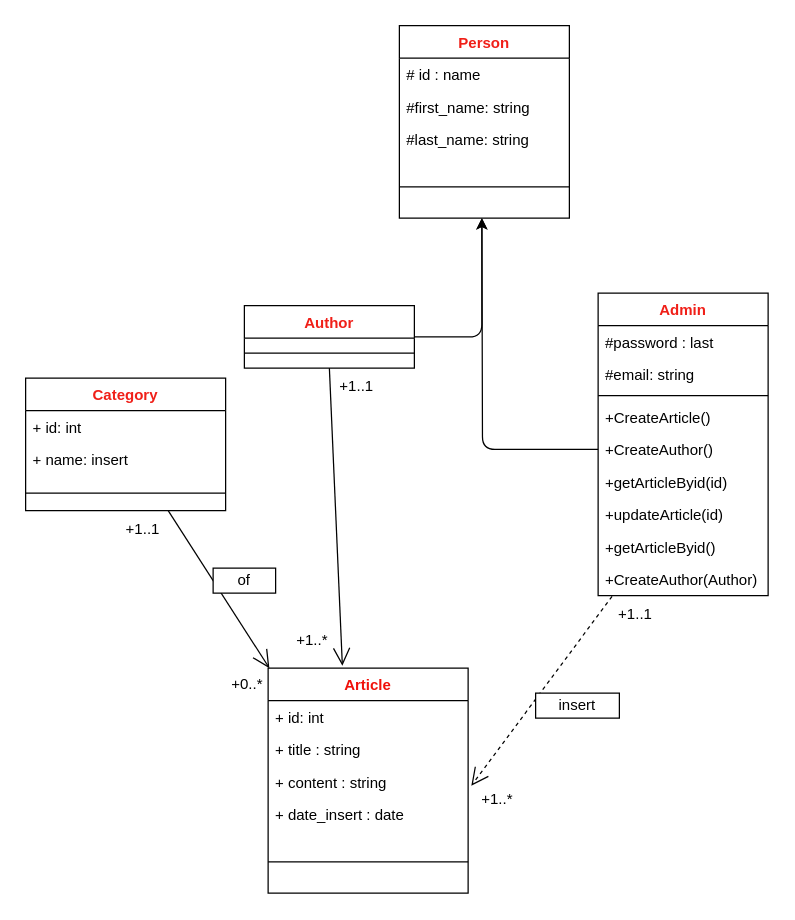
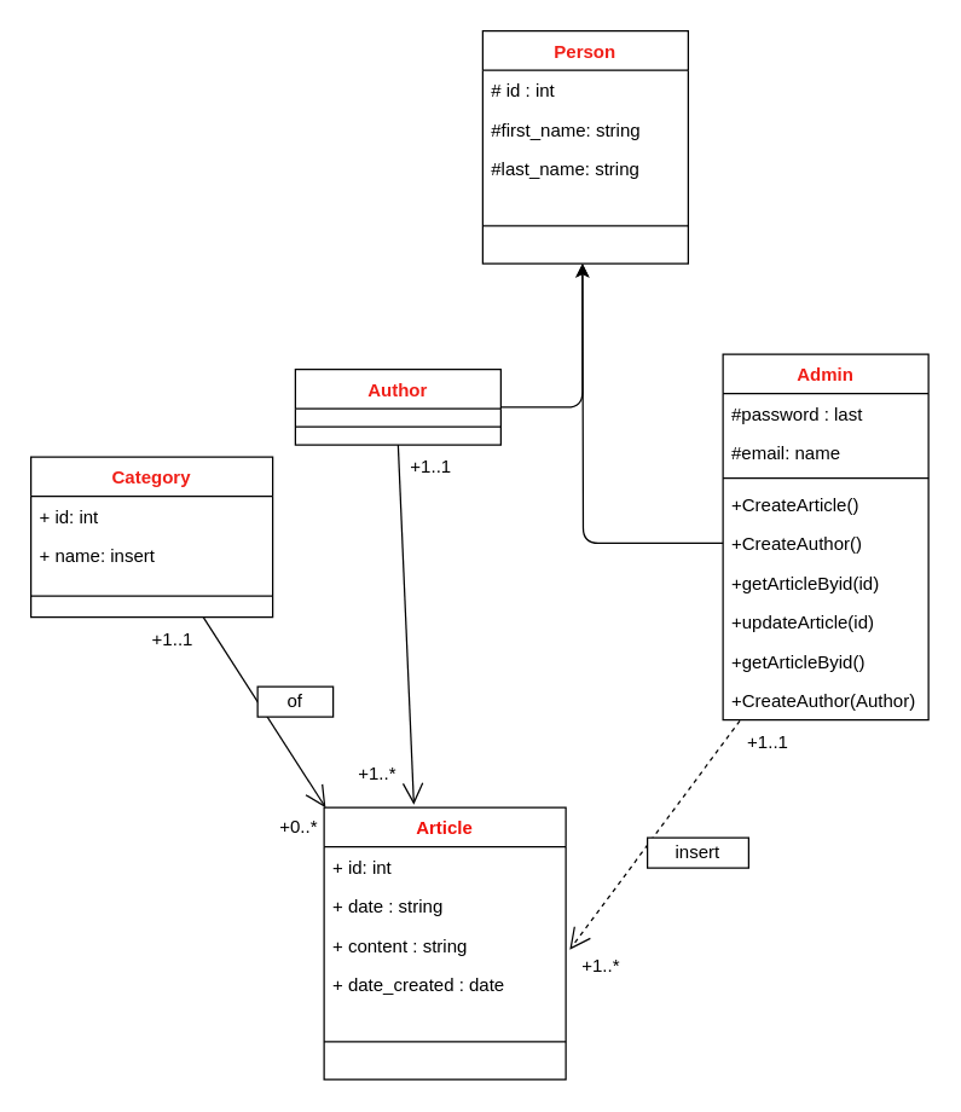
  <mxCell id="0" />
  <mxCell id="1" parent="0" />
  <mxCell id="2" value="Person" style="swimlane;fontStyle=1;align=center;verticalAlign=top;childLayout=stackLayout;horizontal=1;startSize=26;horizontalStack=0;resizeParent=1;resizeParentMax=0;resizeLast=0;collapsible=1;marginBottom=0;fontColor=#F01F18;" parent="1" vertex="1"><mxGeometry x="319" y="20" width="136" height="154" as="geometry"><mxRectangle x="160" y="70" width="70" height="26" as="alternateBounds" /></mxGeometry></mxCell>
- <mxCell id="3" value="# id : name " style="text;strokeColor=none;fillColor=none;align=left;verticalAlign=top;spacingLeft=4;spacingRight=4;overflow=hidden;rotatable=0;points=[[0,0.5],[1,0.5]];portConstraint=eastwest;" parent="2" vertex="1"><mxGeometry y="26" width="136" height="26" as="geometry" /></mxCell>
+ <mxCell id="3" value="# id : int " style="text;strokeColor=none;fillColor=none;align=left;verticalAlign=top;spacingLeft=4;spacingRight=4;overflow=hidden;rotatable=0;points=[[0,0.5],[1,0.5]];portConstraint=eastwest;" parent="2" vertex="1"><mxGeometry y="26" width="136" height="26" as="geometry" /></mxCell>
  <mxCell id="4" value="#first_name: string" style="text;strokeColor=none;fillColor=none;align=left;verticalAlign=top;spacingLeft=4;spacingRight=4;overflow=hidden;rotatable=0;points=[[0,0.5],[1,0.5]];portConstraint=eastwest;" parent="2" vertex="1"><mxGeometry y="52" width="136" height="26" as="geometry" /></mxCell>
  <mxCell id="5" value="#last_name: string&#10;&#10;" style="text;strokeColor=none;fillColor=none;align=left;verticalAlign=top;spacingLeft=4;spacingRight=4;overflow=hidden;rotatable=0;points=[[0,0.5],[1,0.5]];portConstraint=eastwest;" parent="2" vertex="1"><mxGeometry y="78" width="136" height="26" as="geometry" /></mxCell>
  <mxCell id="6" value="" style="line;strokeWidth=1;fillColor=none;align=left;verticalAlign=middle;spacingTop=-1;spacingLeft=3;spacingRight=3;rotatable=0;labelPosition=right;points=[];portConstraint=eastwest;" parent="2" vertex="1"><mxGeometry y="104" width="136" height="50" as="geometry" /></mxCell>
  <mxCell id="7" style="edgeStyle=orthogonalEdgeStyle;html=1;" parent="1" source="8" edge="1"><mxGeometry relative="1" as="geometry"><mxPoint x="385" y="174" as="targetPoint" /><Array as="points"><mxPoint x="385" y="269" /></Array></mxGeometry></mxCell>
  <mxCell id="8" value="Author" style="swimlane;fontStyle=1;align=center;verticalAlign=top;childLayout=stackLayout;horizontal=1;startSize=26;horizontalStack=0;resizeParent=1;resizeParentMax=0;resizeLast=0;collapsible=1;marginBottom=0;fontColor=#F01F18;" parent="1" vertex="1"><mxGeometry x="195" y="244" width="136" height="50" as="geometry" /></mxCell>
  <mxCell id="9" value="" style="line;strokeWidth=1;fillColor=none;align=left;verticalAlign=middle;spacingTop=-1;spacingLeft=3;spacingRight=3;rotatable=0;labelPosition=right;points=[];portConstraint=eastwest;" parent="8" vertex="1"><mxGeometry y="26" width="136" height="24" as="geometry" /></mxCell>
  <mxCell id="10" value="Admin" style="swimlane;fontStyle=1;align=center;verticalAlign=top;childLayout=stackLayout;horizontal=1;startSize=26;horizontalStack=0;resizeParent=1;resizeParentMax=0;resizeLast=0;collapsible=1;marginBottom=0;fontColor=#F01F18;" parent="1" vertex="1"><mxGeometry x="478" y="234" width="136" height="242" as="geometry" /></mxCell>
  <mxCell id="11" value="#password : last" style="text;strokeColor=none;fillColor=none;align=left;verticalAlign=top;spacingLeft=4;spacingRight=4;overflow=hidden;rotatable=0;points=[[0,0.5],[1,0.5]];portConstraint=eastwest;" parent="10" vertex="1"><mxGeometry y="26" width="136" height="26" as="geometry" /></mxCell>
- <mxCell id="12" value="#email: string" style="text;strokeColor=none;fillColor=none;align=left;verticalAlign=top;spacingLeft=4;spacingRight=4;overflow=hidden;rotatable=0;points=[[0,0.5],[1,0.5]];portConstraint=eastwest;" parent="10" vertex="1"><mxGeometry y="52" width="136" height="26" as="geometry" /></mxCell>
+ <mxCell id="12" value="#email: name" style="text;strokeColor=none;fillColor=none;align=left;verticalAlign=top;spacingLeft=4;spacingRight=4;overflow=hidden;rotatable=0;points=[[0,0.5],[1,0.5]];portConstraint=eastwest;" parent="10" vertex="1"><mxGeometry y="52" width="136" height="26" as="geometry" /></mxCell>
  <mxCell id="13" value="" style="line;strokeWidth=1;fillColor=none;align=left;verticalAlign=middle;spacingTop=-1;spacingLeft=3;spacingRight=3;rotatable=0;labelPosition=right;points=[];portConstraint=eastwest;" parent="10" vertex="1"><mxGeometry y="78" width="136" height="8" as="geometry" /></mxCell>
  <mxCell id="14" value="+CreateArticle()" style="text;strokeColor=none;fillColor=none;align=left;verticalAlign=top;spacingLeft=4;spacingRight=4;overflow=hidden;rotatable=0;points=[[0,0.5],[1,0.5]];portConstraint=eastwest;" parent="10" vertex="1"><mxGeometry y="86" width="136" height="26" as="geometry" /></mxCell>
  <mxCell id="15" value="+CreateAuthor()" style="text;strokeColor=none;fillColor=none;align=left;verticalAlign=top;spacingLeft=4;spacingRight=4;overflow=hidden;rotatable=0;points=[[0,0.5],[1,0.5]];portConstraint=eastwest;" parent="10" vertex="1"><mxGeometry y="112" width="136" height="26" as="geometry" /></mxCell>
  <mxCell id="16" value="+getArticleByid(id)" style="text;strokeColor=none;fillColor=none;align=left;verticalAlign=top;spacingLeft=4;spacingRight=4;overflow=hidden;rotatable=0;points=[[0,0.5],[1,0.5]];portConstraint=eastwest;" parent="10" vertex="1"><mxGeometry y="138" width="136" height="26" as="geometry" /></mxCell>
  <mxCell id="17" value="+updateArticle(id)" style="text;strokeColor=none;fillColor=none;align=left;verticalAlign=top;spacingLeft=4;spacingRight=4;overflow=hidden;rotatable=0;points=[[0,0.5],[1,0.5]];portConstraint=eastwest;" parent="10" vertex="1"><mxGeometry y="164" width="136" height="26" as="geometry" /></mxCell>
  <mxCell id="18" value="+getArticleByid()" style="text;strokeColor=none;fillColor=none;align=left;verticalAlign=top;spacingLeft=4;spacingRight=4;overflow=hidden;rotatable=0;points=[[0,0.5],[1,0.5]];portConstraint=eastwest;" parent="10" vertex="1"><mxGeometry y="190" width="136" height="26" as="geometry" /></mxCell>
  <mxCell id="19" value="+CreateAuthor(Author)" style="text;strokeColor=none;fillColor=none;align=left;verticalAlign=top;spacingLeft=4;spacingRight=4;overflow=hidden;rotatable=0;points=[[0,0.5],[1,0.5]];portConstraint=eastwest;" parent="10" vertex="1"><mxGeometry y="216" width="136" height="26" as="geometry" /></mxCell>
  <mxCell id="20" style="edgeStyle=orthogonalEdgeStyle;html=1;" parent="1" source="15" edge="1"><mxGeometry relative="1" as="geometry"><mxPoint x="385" y="174" as="targetPoint" /></mxGeometry></mxCell>
  <mxCell id="21" value="Article" style="swimlane;fontStyle=1;align=center;verticalAlign=top;childLayout=stackLayout;horizontal=1;startSize=26;horizontalStack=0;resizeParent=1;resizeParentMax=0;resizeLast=0;collapsible=1;marginBottom=0;fontColor=#F0110A;" parent="1" vertex="1"><mxGeometry x="214" y="534" width="160" height="180" as="geometry" /></mxCell>
  <mxCell id="22" value="+ id: int" style="text;strokeColor=none;fillColor=none;align=left;verticalAlign=top;spacingLeft=4;spacingRight=4;overflow=hidden;rotatable=0;points=[[0,0.5],[1,0.5]];portConstraint=eastwest;" parent="21" vertex="1"><mxGeometry y="26" width="160" height="26" as="geometry" /></mxCell>
- <mxCell id="23" value="+ title : string " style="text;strokeColor=none;fillColor=none;align=left;verticalAlign=top;spacingLeft=4;spacingRight=4;overflow=hidden;rotatable=0;points=[[0,0.5],[1,0.5]];portConstraint=eastwest;" parent="21" vertex="1"><mxGeometry y="52" width="160" height="26" as="geometry" /></mxCell>
+ <mxCell id="23" value="+ date : string " style="text;strokeColor=none;fillColor=none;align=left;verticalAlign=top;spacingLeft=4;spacingRight=4;overflow=hidden;rotatable=0;points=[[0,0.5],[1,0.5]];portConstraint=eastwest;" parent="21" vertex="1"><mxGeometry y="52" width="160" height="26" as="geometry" /></mxCell>
  <mxCell id="24" value="+ content : string " style="text;strokeColor=none;fillColor=none;align=left;verticalAlign=top;spacingLeft=4;spacingRight=4;overflow=hidden;rotatable=0;points=[[0,0.5],[1,0.5]];portConstraint=eastwest;" parent="21" vertex="1"><mxGeometry y="78" width="160" height="26" as="geometry" /></mxCell>
- <mxCell id="25" value="+ date_insert : date " style="text;strokeColor=none;fillColor=none;align=left;verticalAlign=top;spacingLeft=4;spacingRight=4;overflow=hidden;rotatable=0;points=[[0,0.5],[1,0.5]];portConstraint=eastwest;" parent="21" vertex="1"><mxGeometry y="104" width="160" height="26" as="geometry" /></mxCell>
+ <mxCell id="25" value="+ date_created : date " style="text;strokeColor=none;fillColor=none;align=left;verticalAlign=top;spacingLeft=4;spacingRight=4;overflow=hidden;rotatable=0;points=[[0,0.5],[1,0.5]];portConstraint=eastwest;" parent="21" vertex="1"><mxGeometry y="104" width="160" height="26" as="geometry" /></mxCell>
  <mxCell id="26" value="" style="line;strokeWidth=1;fillColor=none;align=left;verticalAlign=middle;spacingTop=-1;spacingLeft=3;spacingRight=3;rotatable=0;labelPosition=right;points=[];portConstraint=eastwest;" parent="21" vertex="1"><mxGeometry y="130" width="160" height="50" as="geometry" /></mxCell>
  <mxCell id="27" value="" style="endArrow=open;endFill=1;endSize=12;html=1;entryX=0.365;entryY=-0.011;entryDx=0;entryDy=0;entryPerimeter=0;exitX=0.5;exitY=1;exitDx=0;exitDy=0;" parent="1" source="8" edge="1"><mxGeometry width="160" relative="1" as="geometry"><mxPoint x="235" y="354" as="sourcePoint" /><mxPoint x="273.4" y="532.02" as="targetPoint" /><Array as="points" /></mxGeometry></mxCell>
  <mxCell id="28" value="" style="endArrow=open;endFill=1;endSize=12;html=1;startArrow=none;" parent="1" source="29" edge="1"><mxGeometry width="160" relative="1" as="geometry"><mxPoint x="65" y="434" as="sourcePoint" /><mxPoint x="215" y="534" as="targetPoint" /></mxGeometry></mxCell>
  <mxCell id="29" value="Category" style="swimlane;fontStyle=1;align=center;verticalAlign=top;childLayout=stackLayout;horizontal=1;startSize=26;horizontalStack=0;resizeParent=1;resizeParentMax=0;resizeLast=0;collapsible=1;marginBottom=0;fontColor=#F01F18;" parent="1" vertex="1"><mxGeometry x="20" y="302" width="160" height="106" as="geometry" /></mxCell>
  <mxCell id="30" value="+ id: int " style="text;strokeColor=none;fillColor=none;align=left;verticalAlign=top;spacingLeft=4;spacingRight=4;overflow=hidden;rotatable=0;points=[[0,0.5],[1,0.5]];portConstraint=eastwest;" parent="29" vertex="1"><mxGeometry y="26" width="160" height="26" as="geometry" /></mxCell>
  <mxCell id="31" value="+ name: insert " style="text;strokeColor=none;fillColor=none;align=left;verticalAlign=top;spacingLeft=4;spacingRight=4;overflow=hidden;rotatable=0;points=[[0,0.5],[1,0.5]];portConstraint=eastwest;" parent="29" vertex="1"><mxGeometry y="52" width="160" height="26" as="geometry" /></mxCell>
  <mxCell id="32" value="" style="line;strokeWidth=1;fillColor=none;align=left;verticalAlign=middle;spacingTop=-1;spacingLeft=3;spacingRight=3;rotatable=0;labelPosition=right;points=[];portConstraint=eastwest;" parent="29" vertex="1"><mxGeometry y="78" width="160" height="28" as="geometry" /></mxCell>
  <mxCell id="33" value="+1..1" style="text;html=1;strokeColor=none;fillColor=none;align=center;verticalAlign=middle;whiteSpace=wrap;rounded=0;" parent="1" vertex="1"><mxGeometry x="94" y="408" width="40" height="30" as="geometry" /></mxCell>
  <mxCell id="34" value="+0..*" style="text;html=1;strokeColor=none;fillColor=none;align=center;verticalAlign=middle;whiteSpace=wrap;rounded=0;" parent="1" vertex="1"><mxGeometry x="180" y="532" width="35" height="30" as="geometry" /></mxCell>
  <mxCell id="35" value="of" style="whiteSpace=wrap;html=1;align=center;newEdgeStyle={&quot;edgeStyle&quot;:&quot;entityRelationEdgeStyle&quot;,&quot;startArrow&quot;:&quot;none&quot;,&quot;endArrow&quot;:&quot;none&quot;,&quot;segment&quot;:10,&quot;curved&quot;:1};treeFolding=1;treeMoving=1;rounded=0;" parent="1" vertex="1"><mxGeometry x="170" y="454" width="50" height="20" as="geometry" /></mxCell>
  <mxCell id="36" value="+1..1" style="text;html=1;strokeColor=none;fillColor=none;align=center;verticalAlign=middle;whiteSpace=wrap;rounded=0;" parent="1" vertex="1"><mxGeometry x="255" y="294" width="60" height="30" as="geometry" /></mxCell>
  <mxCell id="37" value="+1..1" style="text;html=1;strokeColor=none;fillColor=none;align=center;verticalAlign=middle;whiteSpace=wrap;rounded=0;" parent="1" vertex="1"><mxGeometry x="478" y="476" width="60" height="30" as="geometry" /></mxCell>
  <mxCell id="38" value="+1..*" style="text;html=1;strokeColor=none;fillColor=none;align=center;verticalAlign=middle;whiteSpace=wrap;rounded=0;" parent="1" vertex="1"><mxGeometry x="232" y="497" width="35" height="30" as="geometry" /></mxCell>
  <mxCell id="39" value="" style="endArrow=open;endFill=1;endSize=12;html=1;entryX=1.016;entryY=-0.381;entryDx=0;entryDy=0;entryPerimeter=0;exitX=0.082;exitY=1.023;exitDx=0;exitDy=0;exitPerimeter=0;dashed=1;" parent="1" target="25" edge="1" source="19"><mxGeometry width="160" relative="1" as="geometry"><mxPoint x="478" y="504" as="sourcePoint" /><mxPoint x="638" y="504" as="targetPoint" /></mxGeometry></mxCell>
  <mxCell id="40" value="+1..*" style="text;html=1;strokeColor=none;fillColor=none;align=center;verticalAlign=middle;whiteSpace=wrap;rounded=0;" parent="1" vertex="1"><mxGeometry x="380" y="624" width="35" height="30" as="geometry" /></mxCell>
  <mxCell id="41" value="insert" style="whiteSpace=wrap;html=1;align=center;newEdgeStyle={&quot;edgeStyle&quot;:&quot;entityRelationEdgeStyle&quot;,&quot;startArrow&quot;:&quot;none&quot;,&quot;endArrow&quot;:&quot;none&quot;,&quot;segment&quot;:10,&quot;curved&quot;:1};treeFolding=1;treeMoving=1;rounded=0;" parent="1" vertex="1"><mxGeometry x="428" y="554" width="67" height="20" as="geometry" /></mxCell>
